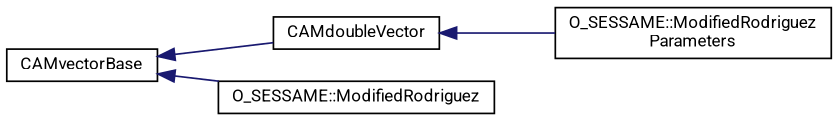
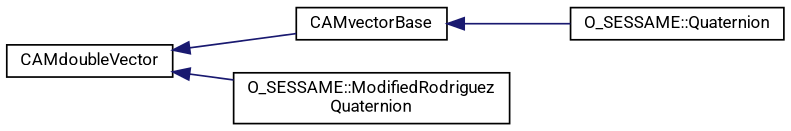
  digraph {
    fontname=Roboto
    rankdir=LR
    node [color=black fillcolor=white fontname=Roboto fontsize=10 shape=record style=filled]
    edge [color=midnightblue dir=back fontname=Roboto fontsize=10 labelfontname=Helvetica labelfontsize=10 style=solid]
    n1 [height=0.2 label=CAMvectorBase width=0.4]
    n2 [height=0.2 label=CAMdoubleVector width=0.4]
-   n3 [height=0.2 label="O_SESSAME::ModifiedRodriguez" width=0.4]
-   n4 [height=0.2 label="O_SESSAME::ModifiedRodriguez\lParameters" width=0.4]
-   n1 -> n2
+   n3 [height=0.2 label="O_SESSAME::Quaternion" width=0.4]
+   n4 [height=0.2 label="O_SESSAME::ModifiedRodriguez\lQuaternion" width=0.4]
+   n2 -> n1
    n1 -> n3
    n2 -> n4
  }
